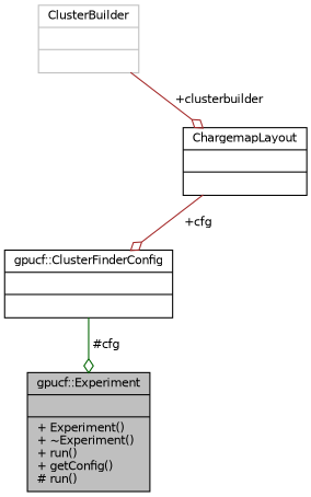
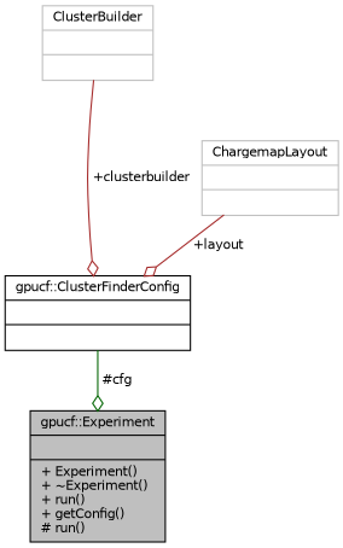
  digraph {
    node [color=black fontname=Helvetica fontsize=10 shape=record]
    edge [arrowhead=odiamond color=brown fontname=Helvetica fontsize=10 labelfontname=Helvetica labelfontsize=10 style=solid]
    n1 [fillcolor=grey75 fontcolor=black height=0.2 label="{gpucf::Experiment\n||+ Experiment()\l+ ~Experiment()\l+ run()\l+ getConfig()\l# run()\l}" style=filled width=0.4]
    n2 [height=0.2 label="{gpucf::ClusterFinderConfig\n||}" width=0.4]
    n3 [color=grey75 height=0.2 label="{ClusterBuilder\n||}" width=0.4]
-   n4 [height=0.2 label="{ChargemapLayout\n||}" width=0.4]
+   n4 [color=grey75 height=0.2 label="{ChargemapLayout\n||}" width=0.4]
    n2 -> n1 [color=darkgreen label=" #cfg"]
-   n3 -> n4 [label=" +clusterbuilder"]
-   n4 -> n2 [label=" +cfg"]
+   n3 -> n2 [label=" +clusterbuilder"]
+   n4 -> n2 [label=" +layout"]
  }
